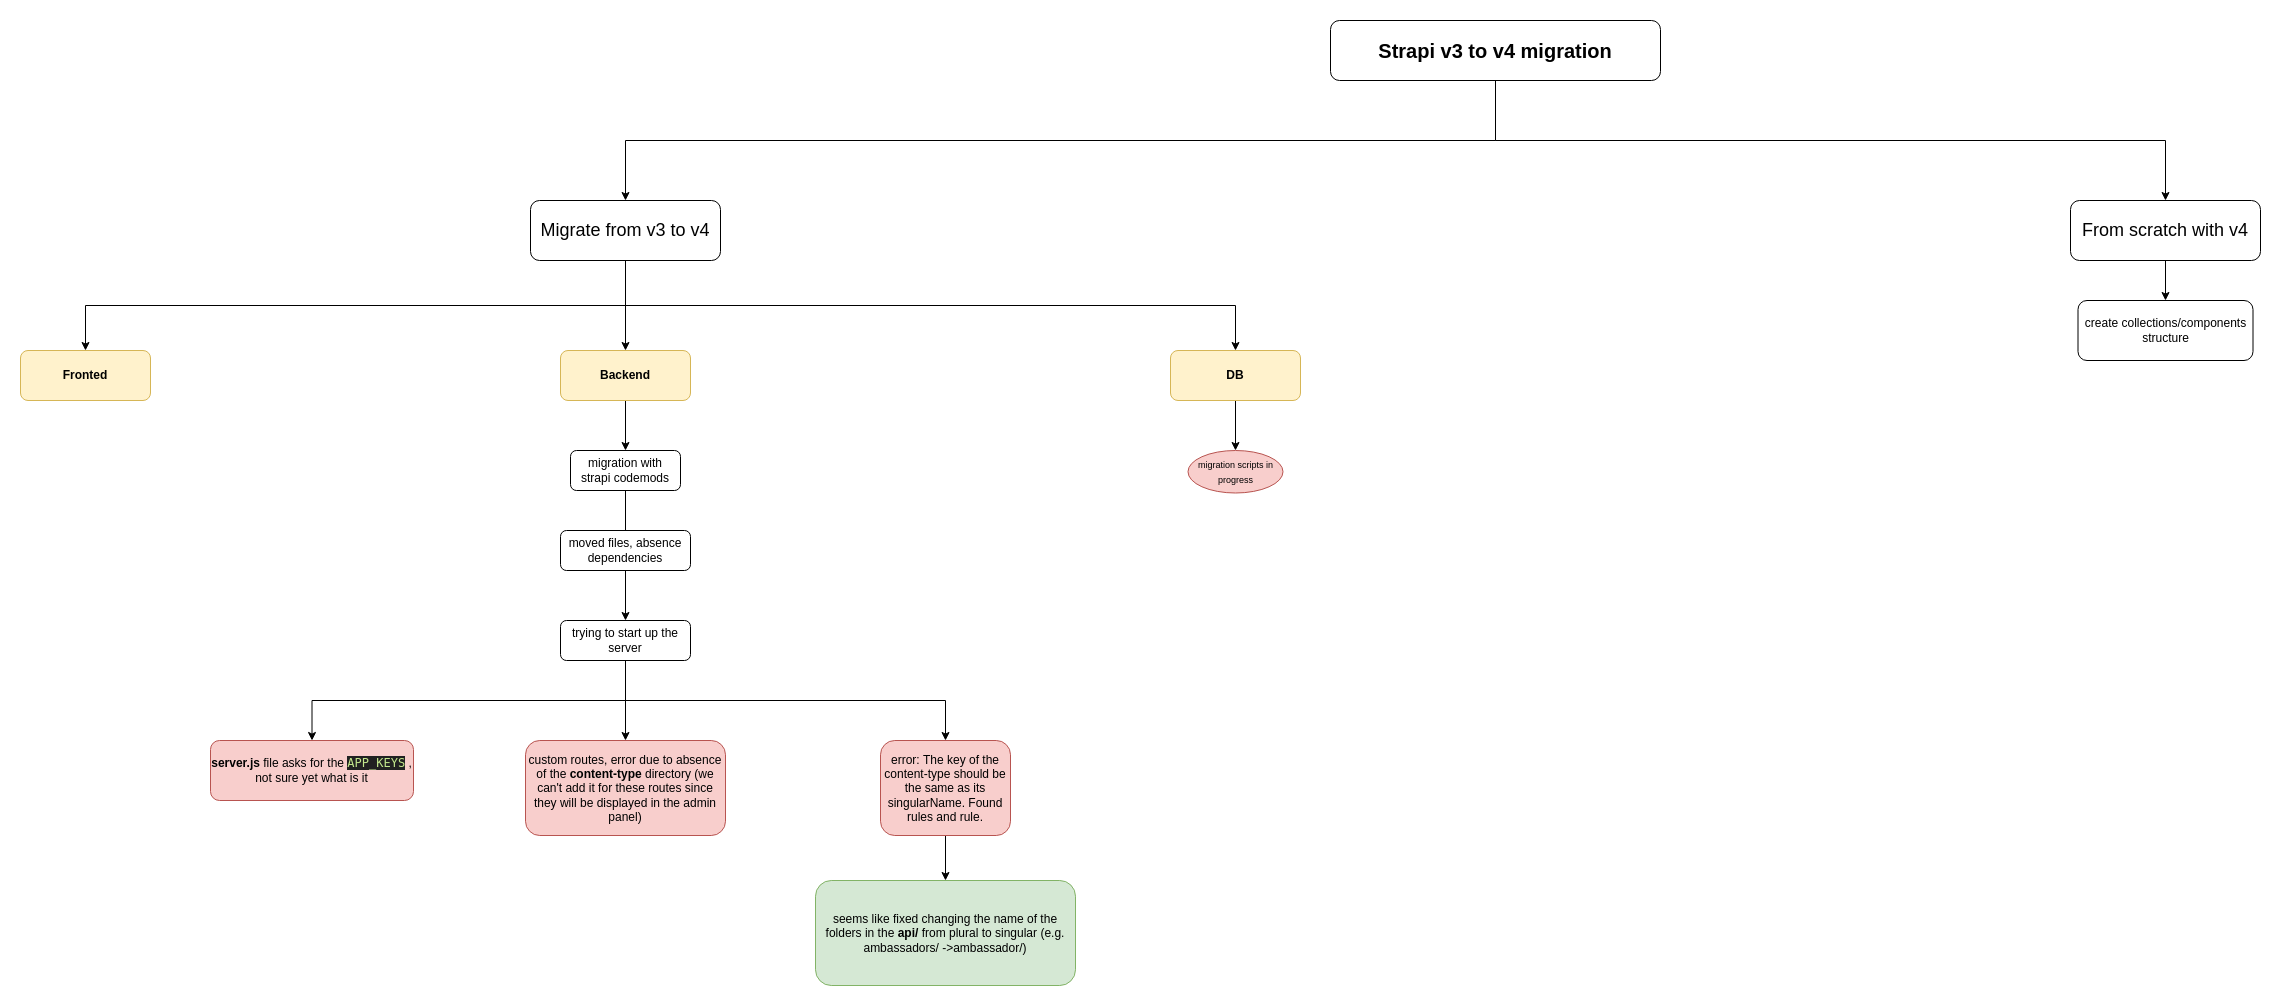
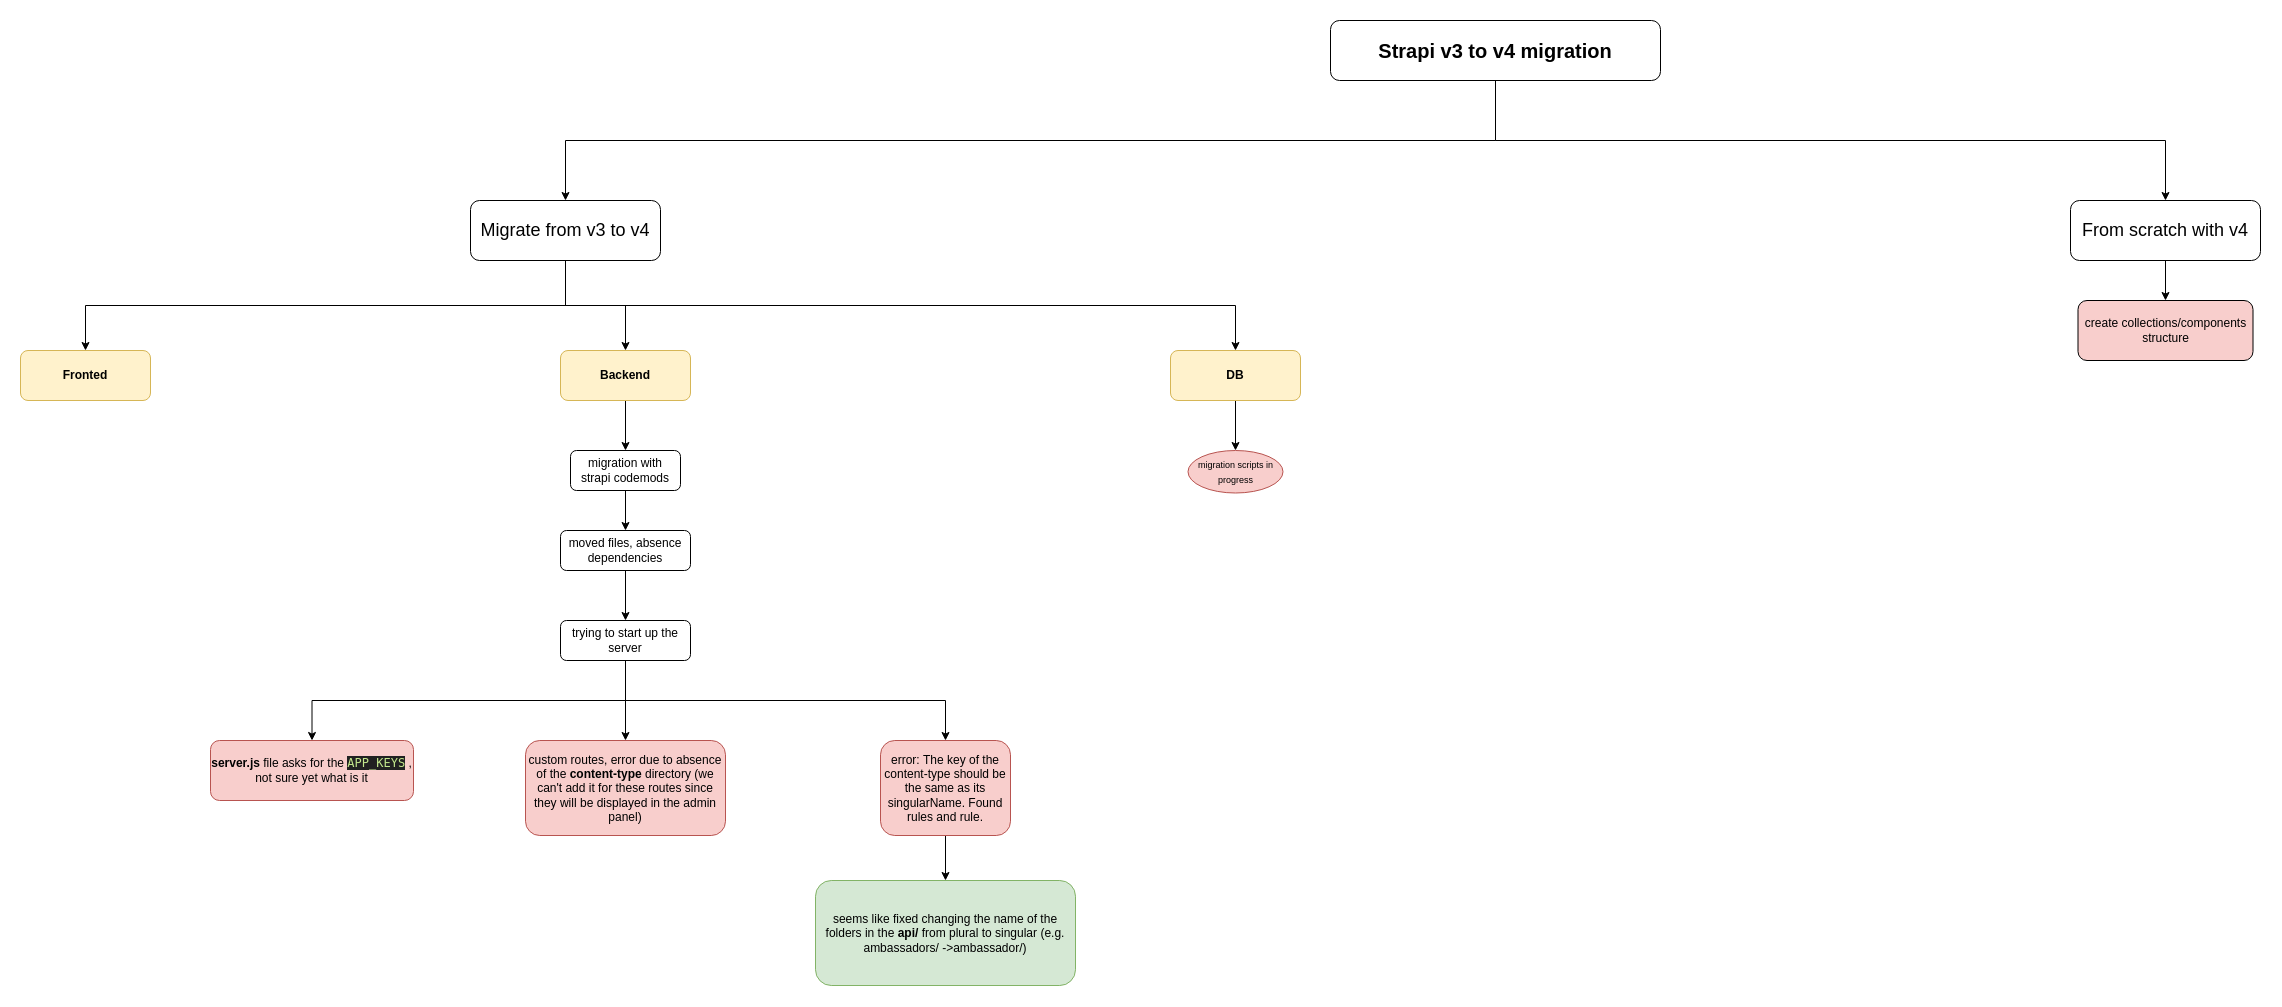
  <mxCell id="0" />
  <mxCell id="1" parent="0" />
  <mxCell id="2" value="&lt;b&gt;Fronted&lt;/b&gt;" style="rounded=1;whiteSpace=wrap;html=1;fillColor=#fff2cc;strokeColor=#d6b656;" parent="1" vertex="1"><mxGeometry x="20" y="350" width="130" height="50" as="geometry" /></mxCell>
  <mxCell id="3" value="" style="edgeStyle=orthogonalEdgeStyle;rounded=0;orthogonalLoop=1;jettySize=auto;html=1;fontSize=9;exitX=0.5;exitY=1;exitDx=0;exitDy=0;" parent="1" source="4" target="9" edge="1"><mxGeometry relative="1" as="geometry" /></mxCell>
  <mxCell id="4" value="&lt;b&gt;Backend&lt;/b&gt;" style="rounded=1;whiteSpace=wrap;html=1;fillColor=#fff2cc;strokeColor=#d6b656;" parent="1" vertex="1"><mxGeometry x="560" y="350" width="130" height="50" as="geometry" /></mxCell>
  <mxCell id="5" value="" style="edgeStyle=orthogonalEdgeStyle;rounded=0;orthogonalLoop=1;jettySize=auto;html=1;" parent="1" source="6" target="7" edge="1"><mxGeometry relative="1" as="geometry" /></mxCell>
  <mxCell id="6" value="&lt;b&gt;DB&lt;/b&gt;" style="rounded=1;whiteSpace=wrap;html=1;fillColor=#fff2cc;strokeColor=#d6b656;" parent="1" vertex="1"><mxGeometry x="1170" y="350" width="130" height="50" as="geometry" /></mxCell>
  <mxCell id="7" value="&lt;font style=&quot;font-size: 9px&quot;&gt;migration scripts in progress&lt;/font&gt;" style="ellipse;whiteSpace=wrap;html=1;fillColor=#f8cecc;strokeColor=#b85450;rounded=1;" parent="1" vertex="1"><mxGeometry x="1187.5" y="450" width="95" height="42.5" as="geometry" /></mxCell>
- <mxCell id="8" value="" style="edgeStyle=orthogonalEdgeStyle;rounded=0;orthogonalLoop=1;jettySize=auto;html=1;fontSize=9;endArrow=none;" parent="1" source="9" target="11" edge="1"><mxGeometry relative="1" as="geometry" /></mxCell>
+ <mxCell id="8" value="" style="edgeStyle=orthogonalEdgeStyle;rounded=0;orthogonalLoop=1;jettySize=auto;html=1;fontSize=9;" parent="1" source="9" target="11" edge="1"><mxGeometry relative="1" as="geometry" /></mxCell>
  <mxCell id="9" value="migration with&lt;br&gt;strapi codemods" style="rounded=1;whiteSpace=wrap;html=1;strokeColor=default;" parent="1" vertex="1"><mxGeometry x="570" y="450" width="110" height="40" as="geometry" /></mxCell>
  <mxCell id="10" value="" style="edgeStyle=orthogonalEdgeStyle;rounded=0;orthogonalLoop=1;jettySize=auto;html=1;fontSize=9;" parent="1" source="11" target="18" edge="1"><mxGeometry relative="1" as="geometry" /></mxCell>
  <mxCell id="11" value="moved files, absence dependencies" style="rounded=1;whiteSpace=wrap;html=1;strokeColor=default;" parent="1" vertex="1"><mxGeometry x="560" y="530" width="130" height="40" as="geometry" /></mxCell>
  <mxCell id="12" value="" style="edgeStyle=orthogonalEdgeStyle;rounded=0;orthogonalLoop=1;jettySize=auto;html=1;fontSize=9;" parent="1" source="13" target="14" edge="1"><mxGeometry relative="1" as="geometry" /></mxCell>
  <mxCell id="13" value="error:&amp;nbsp;The key of the content-type should be the same as its singularName. Found rules and rule." style="rounded=1;whiteSpace=wrap;html=1;strokeColor=#b85450;fillColor=#f8cecc;" parent="1" vertex="1"><mxGeometry x="880" y="740" width="130" height="95" as="geometry" /></mxCell>
  <mxCell id="14" value="seems like fixed changing the name of the folders in the &lt;b&gt;api/ &lt;/b&gt;from plural to singular&lt;b&gt;&amp;nbsp;&lt;/b&gt;(e.g. ambassadors/ -&amp;gt;ambassador/)" style="whiteSpace=wrap;html=1;rounded=1;fillColor=#d5e8d4;strokeColor=#82b366;" parent="1" vertex="1"><mxGeometry x="815" y="880" width="260" height="105" as="geometry" /></mxCell>
  <mxCell id="15" style="edgeStyle=orthogonalEdgeStyle;rounded=0;orthogonalLoop=1;jettySize=auto;html=1;exitX=0.5;exitY=1;exitDx=0;exitDy=0;entryX=0.5;entryY=0;entryDx=0;entryDy=0;fontSize=9;" parent="1" source="18" target="13" edge="1"><mxGeometry relative="1" as="geometry" /></mxCell>
  <mxCell id="16" style="edgeStyle=orthogonalEdgeStyle;rounded=0;orthogonalLoop=1;jettySize=auto;html=1;exitX=0.5;exitY=1;exitDx=0;exitDy=0;entryX=0.5;entryY=0;entryDx=0;entryDy=0;fontSize=9;" parent="1" source="18" target="19" edge="1"><mxGeometry relative="1" as="geometry" /></mxCell>
  <mxCell id="17" style="edgeStyle=orthogonalEdgeStyle;rounded=0;orthogonalLoop=1;jettySize=auto;html=1;exitX=0.5;exitY=1;exitDx=0;exitDy=0;entryX=0.5;entryY=0;entryDx=0;entryDy=0;fontSize=9;" parent="1" source="18" target="20" edge="1"><mxGeometry relative="1" as="geometry" /></mxCell>
  <mxCell id="18" value="trying to start up the server" style="rounded=1;whiteSpace=wrap;html=1;strokeColor=default;" parent="1" vertex="1"><mxGeometry x="560" y="620" width="130" height="40" as="geometry" /></mxCell>
  <mxCell id="19" value="custom routes, error due to absence of the &lt;b&gt;content-type&lt;/b&gt; directory (we can't add it for these routes since they will be displayed in the admin panel)" style="rounded=1;whiteSpace=wrap;html=1;strokeColor=#b85450;fillColor=#f8cecc;" parent="1" vertex="1"><mxGeometry x="525" y="740" width="200" height="95" as="geometry" /></mxCell>
  <mxCell id="20" value="&lt;b&gt;server.js&lt;/b&gt; file asks for the&amp;nbsp;&lt;span style=&quot;color: rgb(195 , 232 , 141) ; background-color: rgb(33 , 33 , 33) ; font-family: &amp;#34;menlo&amp;#34; , monospace ; font-size: 9pt&quot;&gt;APP_KEYS&lt;/span&gt;&lt;span&gt;&amp;nbsp;, not sure yet what is it&lt;/span&gt;" style="rounded=1;whiteSpace=wrap;html=1;strokeColor=#b85450;fillColor=#f8cecc;" parent="1" vertex="1"><mxGeometry x="210" y="740" width="203" height="60" as="geometry" /></mxCell>
  <mxCell id="21" value="" style="edgeStyle=orthogonalEdgeStyle;rounded=0;orthogonalLoop=1;jettySize=auto;html=1;fontSize=20;exitX=0.5;exitY=1;exitDx=0;exitDy=0;" edge="1" parent="1" source="23" target="27"><mxGeometry relative="1" as="geometry" /></mxCell>
  <mxCell id="22" style="edgeStyle=orthogonalEdgeStyle;rounded=0;orthogonalLoop=1;jettySize=auto;html=1;exitX=0.5;exitY=1;exitDx=0;exitDy=0;entryX=0.5;entryY=0;entryDx=0;entryDy=0;fontSize=18;" edge="1" parent="1" source="23" target="29"><mxGeometry relative="1" as="geometry" /></mxCell>
  <mxCell id="23" value="&lt;b&gt;&lt;font style=&quot;font-size: 20px&quot;&gt;Strapi v3 to v4 migration&lt;/font&gt;&lt;/b&gt;" style="rounded=1;whiteSpace=wrap;html=1;" vertex="1" parent="1"><mxGeometry x="1330" y="20" width="330" height="60" as="geometry" /></mxCell>
  <mxCell id="24" style="edgeStyle=orthogonalEdgeStyle;rounded=0;orthogonalLoop=1;jettySize=auto;html=1;entryX=0.5;entryY=0;entryDx=0;entryDy=0;fontSize=18;exitX=0.5;exitY=1;exitDx=0;exitDy=0;" edge="1" parent="1" source="27" target="2"><mxGeometry relative="1" as="geometry" /></mxCell>
  <mxCell id="25" style="edgeStyle=orthogonalEdgeStyle;rounded=0;orthogonalLoop=1;jettySize=auto;html=1;exitX=0.5;exitY=1;exitDx=0;exitDy=0;fontSize=18;" edge="1" parent="1" source="27" target="4"><mxGeometry relative="1" as="geometry" /></mxCell>
  <mxCell id="26" style="edgeStyle=orthogonalEdgeStyle;rounded=0;orthogonalLoop=1;jettySize=auto;html=1;exitX=0.5;exitY=1;exitDx=0;exitDy=0;fontSize=18;" edge="1" parent="1" source="27" target="6"><mxGeometry relative="1" as="geometry" /></mxCell>
- <mxCell id="27" value="&lt;font style=&quot;font-size: 18px&quot;&gt;Migrate from v3 to v4&lt;/font&gt;" style="whiteSpace=wrap;html=1;rounded=1;" vertex="1" parent="1"><mxGeometry x="530" y="200" width="190" height="60" as="geometry" /></mxCell>
+ <mxCell id="27" value="&lt;font style=&quot;font-size: 18px&quot;&gt;Migrate from v3 to v4&lt;/font&gt;" style="whiteSpace=wrap;html=1;rounded=1;" vertex="1" parent="1"><mxGeometry x="470" y="200" width="190" height="60" as="geometry" /></mxCell>
  <mxCell id="28" value="" style="edgeStyle=orthogonalEdgeStyle;rounded=0;orthogonalLoop=1;jettySize=auto;html=1;fontSize=18;" edge="1" parent="1" source="29" target="30"><mxGeometry relative="1" as="geometry" /></mxCell>
  <mxCell id="29" value="&lt;span style=&quot;font-size: 18px&quot;&gt;From scratch with v4&lt;/span&gt;" style="whiteSpace=wrap;html=1;rounded=1;" vertex="1" parent="1"><mxGeometry x="2070" y="200" width="190" height="60" as="geometry" /></mxCell>
- <mxCell id="30" value="create collections/components structure" style="whiteSpace=wrap;html=1;rounded=1;" vertex="1" parent="1"><mxGeometry x="2077.5" y="300" width="175" height="60" as="geometry" /></mxCell>
+ <mxCell id="30" value="create collections/components structure" style="whiteSpace=wrap;html=1;rounded=1;fillColor=#f8cecc;" vertex="1" parent="1"><mxGeometry x="2077.5" y="300" width="175" height="60" as="geometry" /></mxCell>
